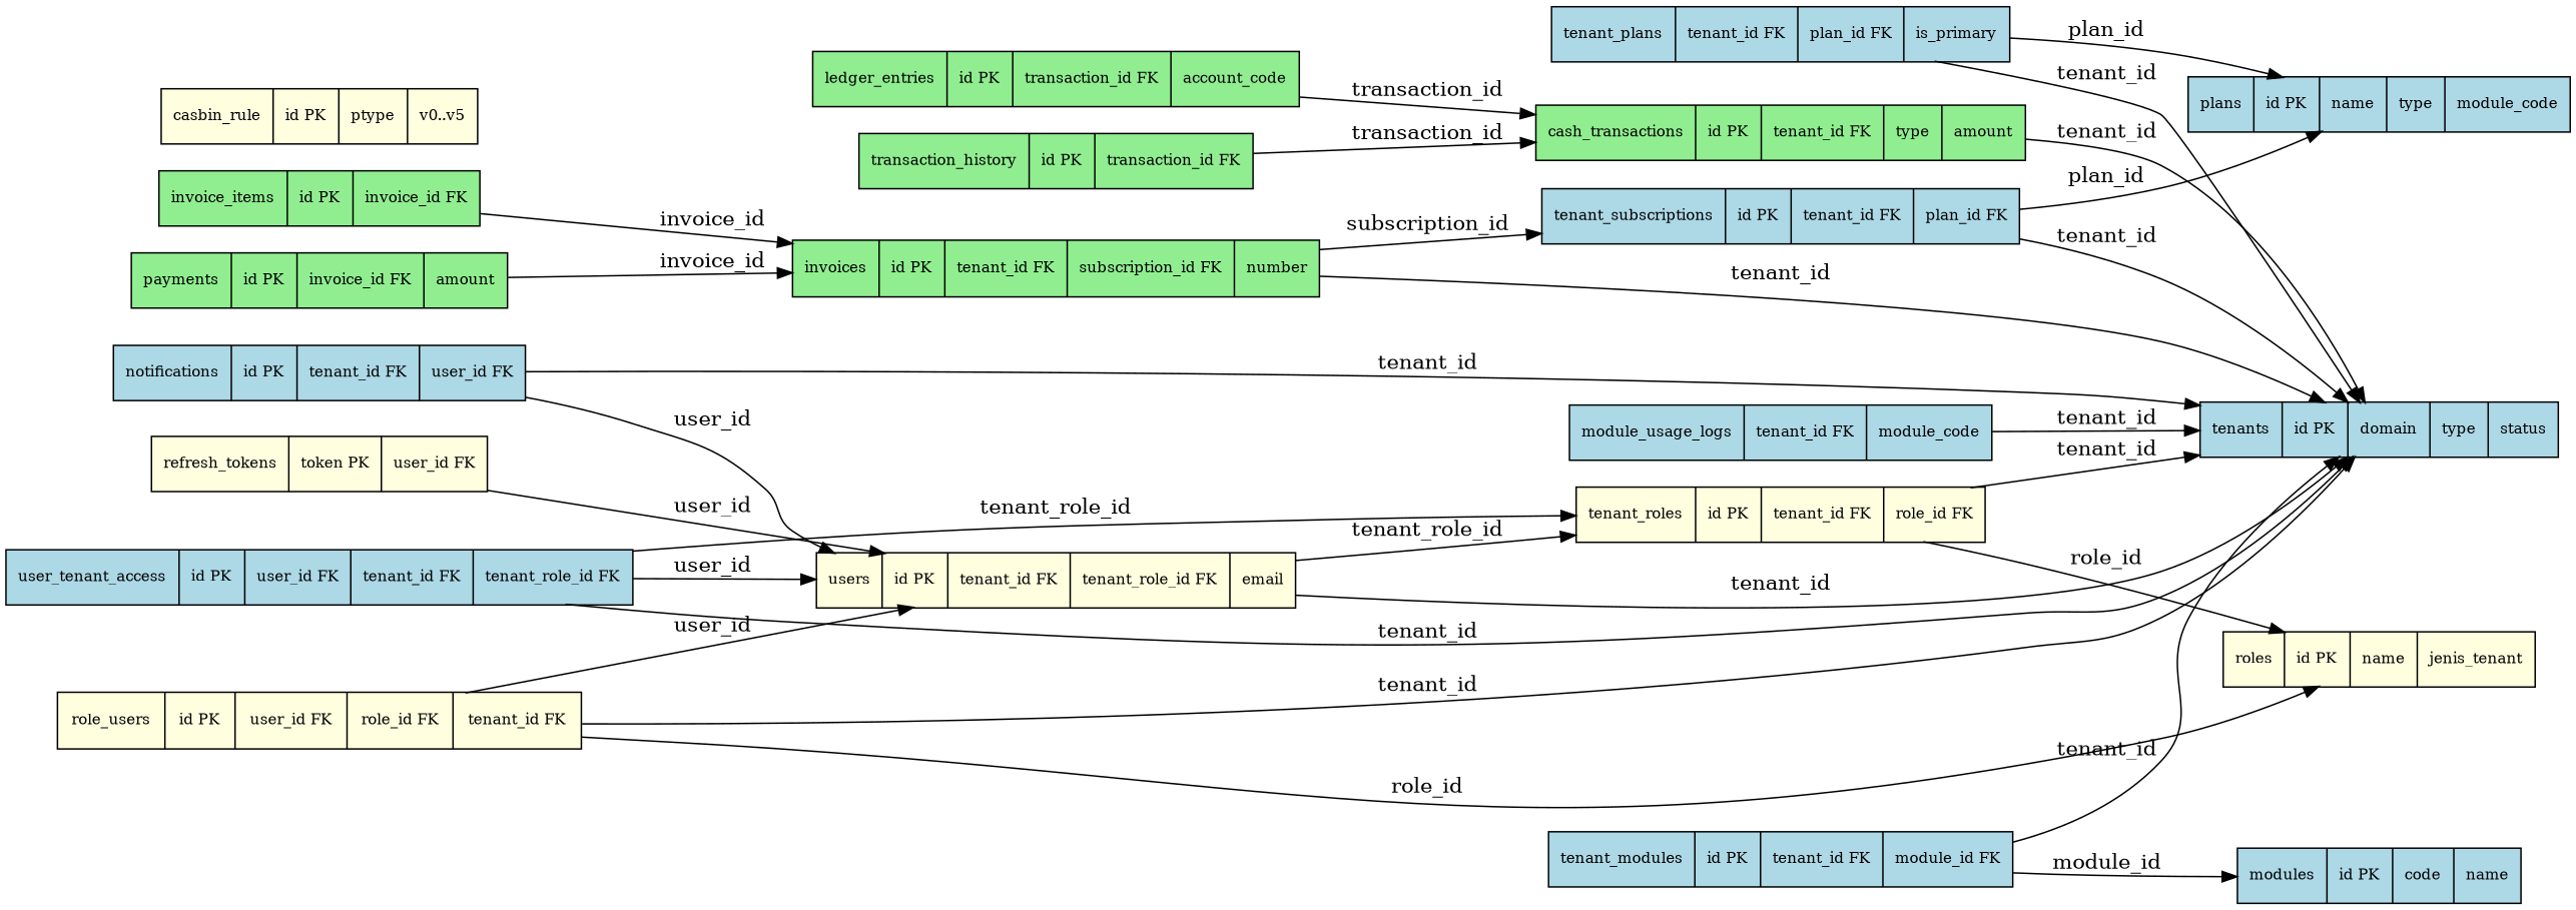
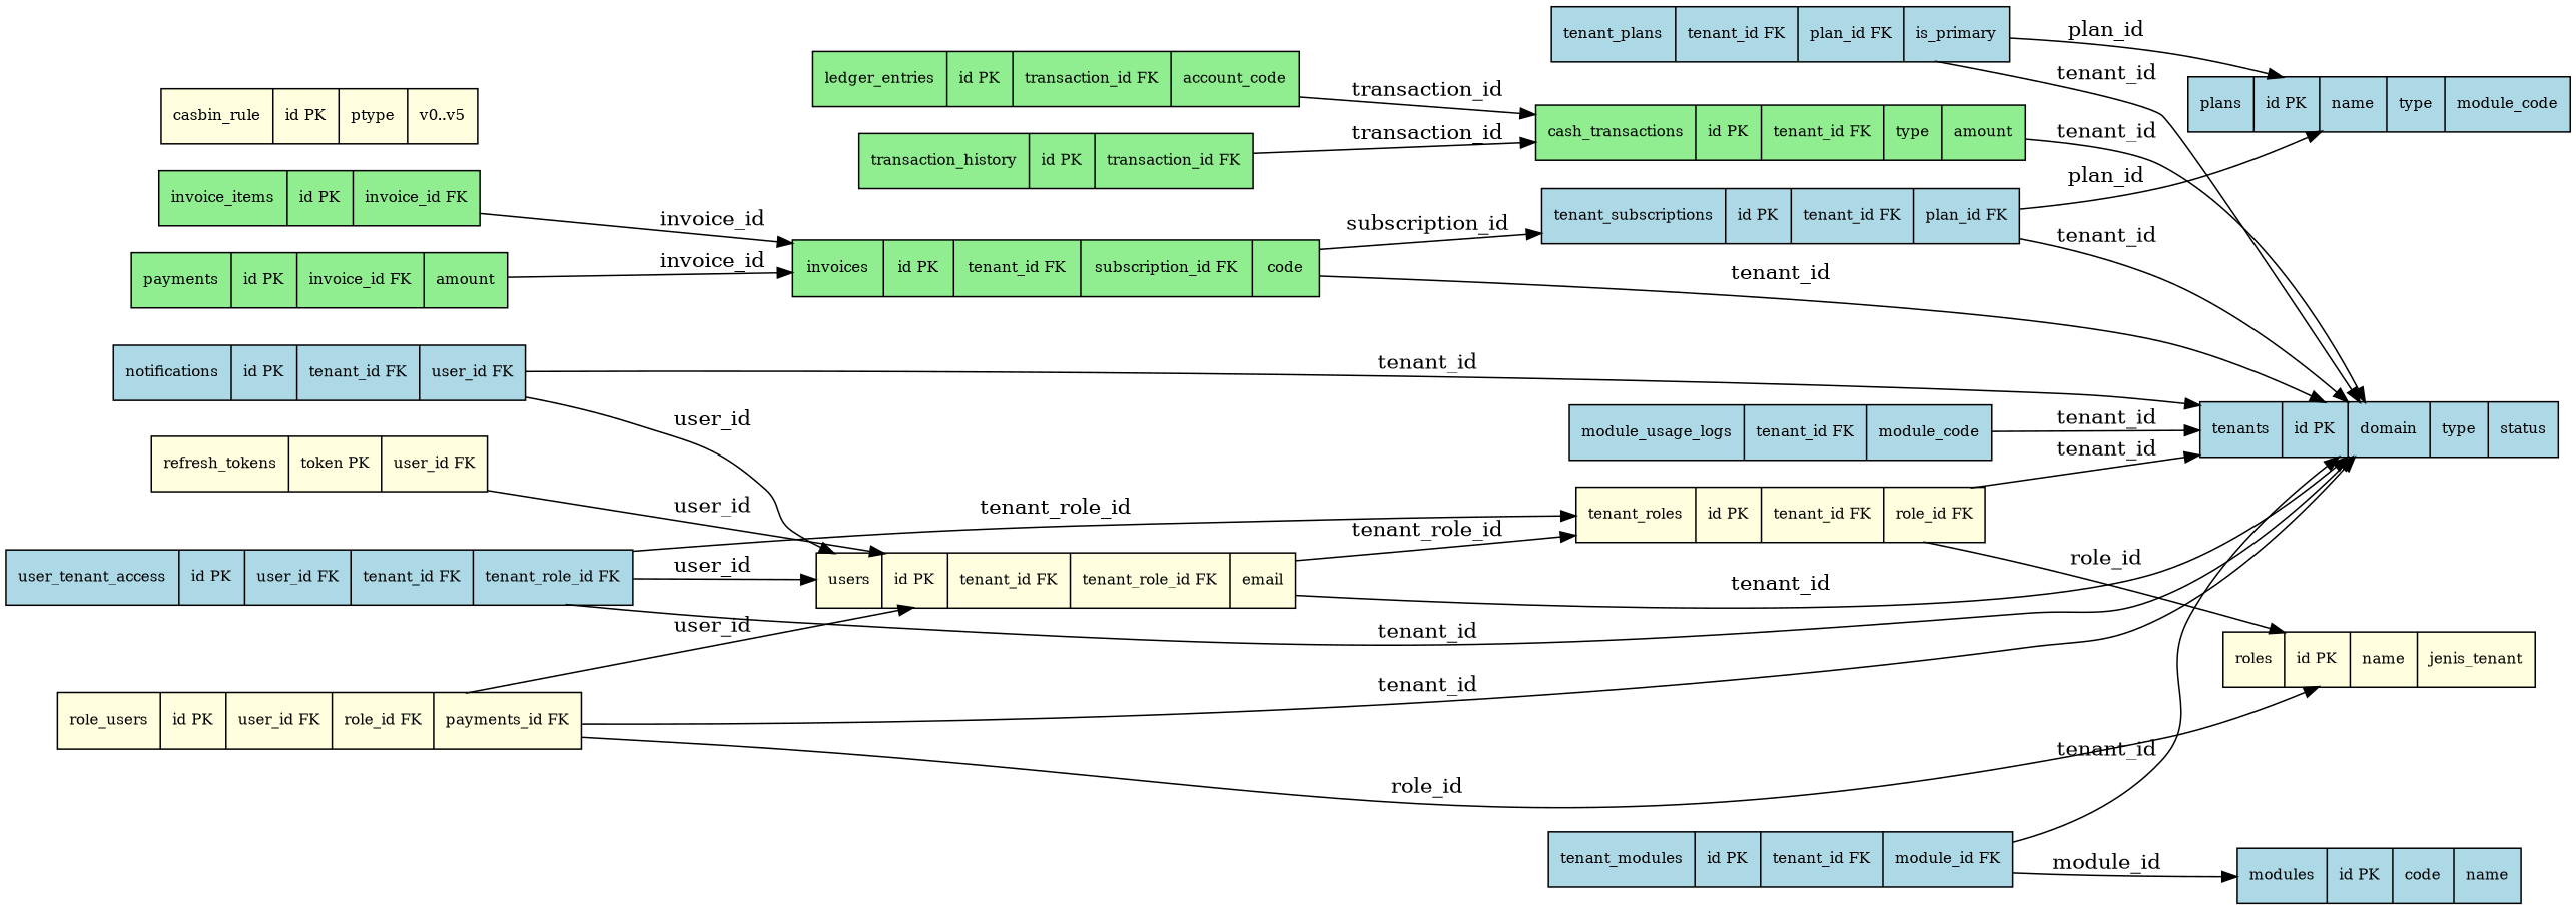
  digraph {
    rankdir=LR
    node [fillcolor=lightblue fontsize=10 shape=record style=filled]
    n1 [label="{tenants|id PK|domain|type|status}"]
    n2 [fillcolor=lightyellow label="{roles|id PK|name|jenis_tenant}"]
    n3 [fillcolor=lightyellow label="{tenant_roles|id PK|tenant_id FK|role_id FK}"]
    n4 [fillcolor=lightyellow label="{users|id PK|tenant_id FK|tenant_role_id FK|email}"]
-   n5 [fillcolor=lightyellow label="{role_users|id PK|user_id FK|role_id FK|tenant_id FK}"]
+   n5 [fillcolor=lightyellow label="{role_users|id PK|user_id FK|role_id FK|payments_id FK}"]
    n6 [fillcolor=lightyellow label="{refresh_tokens|token PK|user_id FK}"]
    n7 [fillcolor=lightyellow label="{casbin_rule|id PK|ptype|v0..v5}"]
    n8 [label="{modules|id PK|code|name}"]
    n9 [label="{tenant_modules|id PK|tenant_id FK|module_id FK}"]
    n10 [label="{user_tenant_access|id PK|user_id FK|tenant_id FK|tenant_role_id FK}"]
    n11 [label="{plans|id PK|name|type|module_code}"]
    n12 [label="{tenant_plans|tenant_id FK|plan_id FK|is_primary}"]
    n13 [label="{tenant_subscriptions|id PK|tenant_id FK|plan_id FK}"]
    n14 [label="{notifications|id PK|tenant_id FK|user_id FK}"]
    n15 [label="{module_usage_logs|tenant_id FK|module_code}"]
-   n16 [fillcolor=lightgreen label="{invoices|id PK|tenant_id FK|subscription_id FK|number}"]
+   n16 [fillcolor=lightgreen label="{invoices|id PK|tenant_id FK|subscription_id FK|code}"]
    n17 [fillcolor=lightgreen label="{invoice_items|id PK|invoice_id FK}"]
    n18 [fillcolor=lightgreen label="{payments|id PK|invoice_id FK|amount}"]
    n19 [fillcolor=lightgreen label="{cash_transactions|id PK|tenant_id FK|type|amount}"]
    n20 [fillcolor=lightgreen label="{ledger_entries|id PK|transaction_id FK|account_code}"]
    n21 [fillcolor=lightgreen label="{transaction_history|id PK|transaction_id FK}"]
    n3 -> n1 [label=tenant_id]
    n3 -> n2 [label=role_id]
    n4 -> n1 [label=tenant_id]
    n4 -> n3 [label=tenant_role_id]
    n5 -> n1 [label=tenant_id]
    n5 -> n2 [label=role_id]
    n5 -> n4 [label=user_id]
    n6 -> n4 [label=user_id]
    n9 -> n1 [label=tenant_id]
    n9 -> n8 [label=module_id]
    n10 -> n1 [label=tenant_id]
    n10 -> n3 [label=tenant_role_id]
    n10 -> n4 [label=user_id]
    n12 -> n1 [label=tenant_id]
    n12 -> n11 [label=plan_id]
    n13 -> n1 [label=tenant_id]
    n13 -> n11 [label=plan_id]
    n14 -> n1 [label=tenant_id]
    n14 -> n4 [label=user_id]
    n15 -> n1 [label=tenant_id]
    n16 -> n1 [label=tenant_id]
    n16 -> n13 [label=subscription_id]
    n17 -> n16 [label=invoice_id]
    n18 -> n16 [label=invoice_id]
    n19 -> n1 [label=tenant_id]
    n20 -> n19 [label=transaction_id]
    n21 -> n19 [label=transaction_id]
  }
